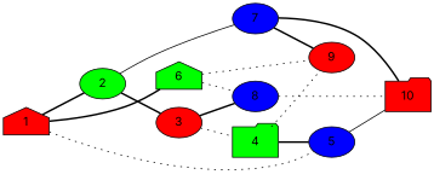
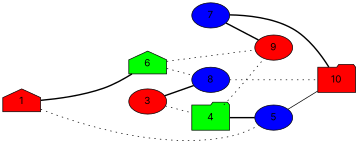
  graph {
    splines=true
    rankdir=LR
    node [fillcolor=red fontname=Inter shape=ellipse style=filled]
    edge [style=bold]
    n1 [label=1 shape=house]
-   n2 [fillcolor=green label=2]
    n3 [fillcolor=blue label=5]
    n4 [fillcolor=green label=6 shape=house]
    n5 [label=3]
    n6 [fillcolor=blue label=7]
    n7 [fillcolor=green label=4 shape=folder]
    n8 [fillcolor=blue label=8]
    n9 [label=9]
    n10 [label=10 shape=folder]
-   n1 -- n2
    n1 -- n3 [style=dotted]
    n1 -- n4
-   n2 -- n5
-   n2 -- n6 [style=solid]
    n3 -- n10 [style=solid]
    n4 -- n8 [style=dotted]
    n4 -- n9 [style=dotted]
    n5 -- n7 [style=dotted]
    n5 -- n8
    n6 -- n9
    n6 -- n10
    n7 -- n3
    n7 -- n9 [style=dotted]
    n8 -- n10 [style=dotted]
  }
